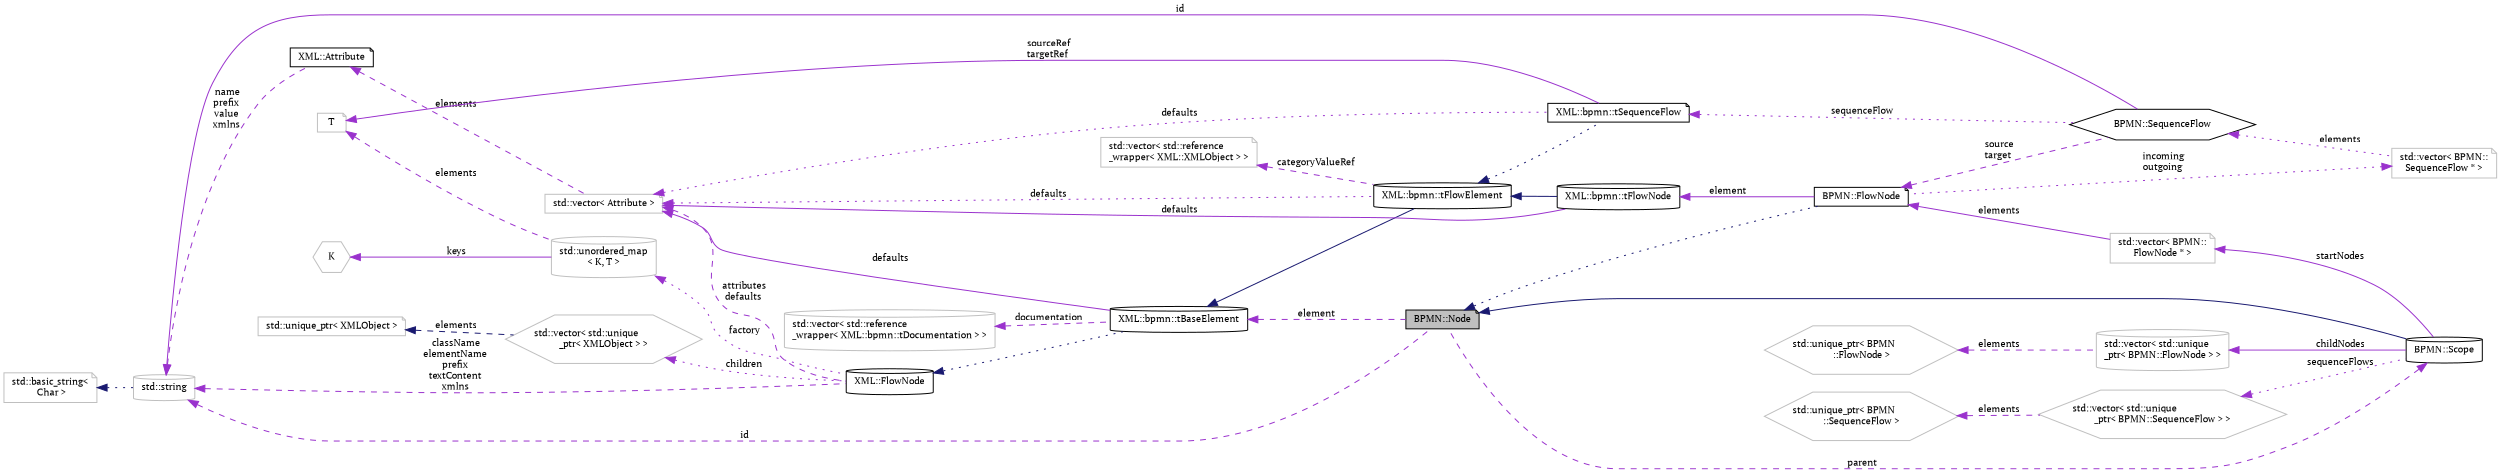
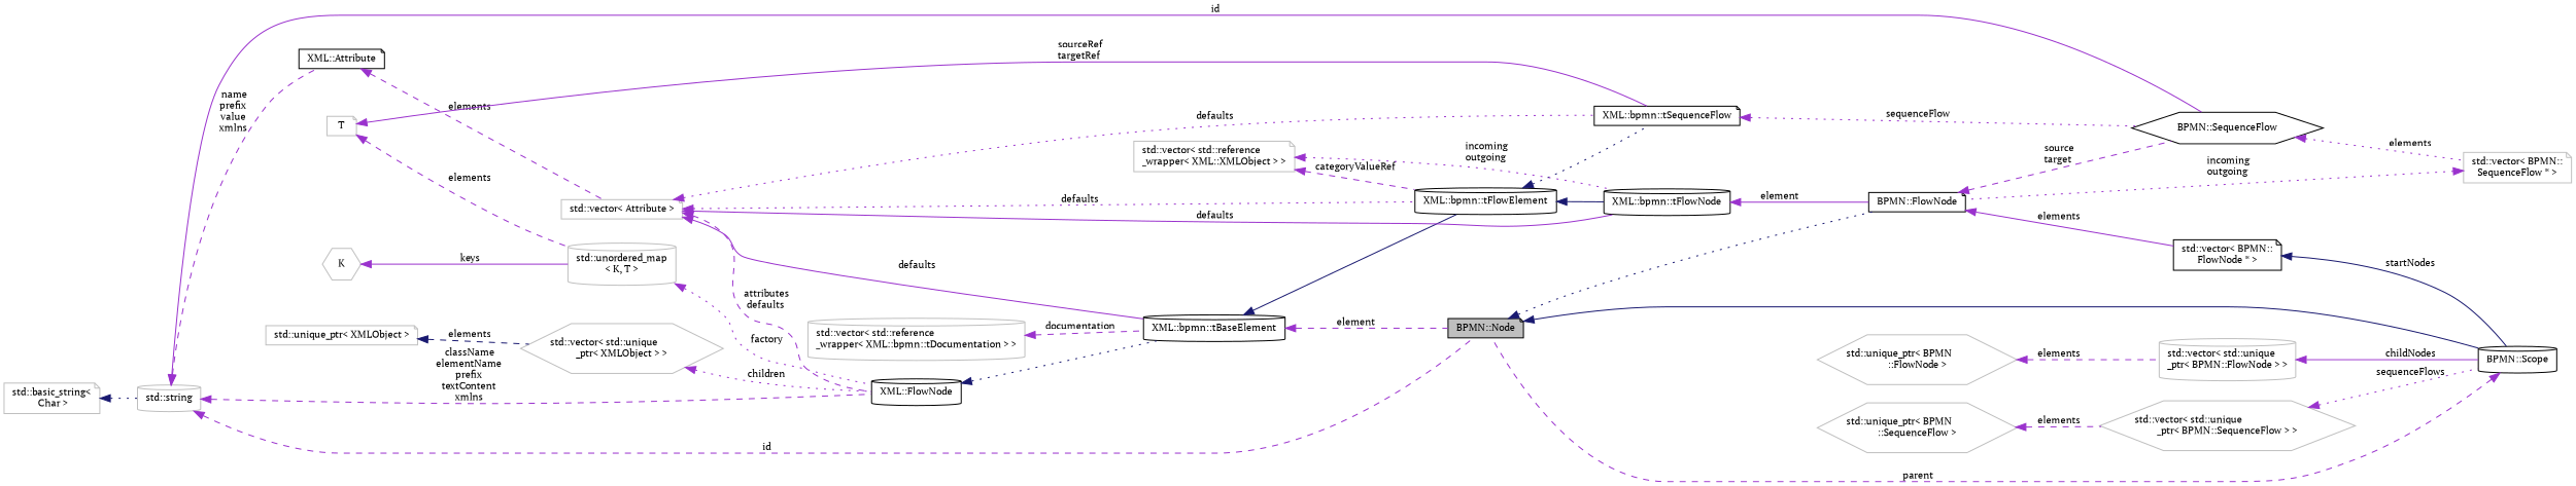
  digraph {
    fontname="PT Serif"
    rankdir=LR
    node [color=grey75 fillcolor=white fontname="PT Serif" fontsize=10 shape=note style=filled]
    edge [color=darkorchid3 dir=back fontname="PT Serif" fontsize=10 labelfontname=Helvetica labelfontsize=10 style=dashed]
    n1 [color=black fillcolor=grey75 fontcolor=black height=0.2 label="BPMN::Node" width=0.4]
    n2 [color=black height=0.2 label="BPMN::Scope" shape=cylinder width=0.4]
    n3 [color=black height=0.2 label="BPMN::FlowNode" width=0.4]
    n4 [color=black height=0.2 label="BPMN::SequenceFlow" shape=hexagon width=0.4]
-   n5 [height=0.2 label="std::vector\< BPMN::\lFlowNode * \>" width=0.4]
+   n5 [color=black height=0.2 label="std::vector\< BPMN::\lFlowNode * \>" width=0.4]
    n6 [color=black height=0.2 label="XML::bpmn::tBaseElement" shape=cylinder width=0.4]
    n7 [color=black height=0.2 label="XML::bpmn::tFlowElement" shape=cylinder width=0.4]
    n8 [color=black height=0.2 label="XML::bpmn::tSequenceFlow" width=0.4]
    n9 [color=black height=0.2 label="XML::bpmn::tFlowNode" shape=cylinder width=0.4]
    n10 [color=black height=0.2 label="XML::FlowNode" shape=cylinder width=0.4]
    n11 [height=0.2 label="std::vector\< Attribute \>" width=0.4]
    n12 [color=black height=0.2 label="XML::Attribute" width=0.4]
    n13 [height=0.2 label="std::string" shape=cylinder width=0.4]
    n14 [height=0.2 label="std::vector\< BPMN::\lSequenceFlow * \>" width=0.4]
    n15 [height=0.2 label="std::basic_string\<\l Char \>" width=0.4]
    n16 [height=0.2 label="std::vector\< std::unique\l_ptr\< XMLObject \> \>" shape=hexagon width=0.4]
    n17 [height=0.2 label="std::unique_ptr\< XMLObject \>" width=0.4]
    n18 [height=0.2 label="std::unordered_map\l\< K, T \>" shape=cylinder width=0.4]
    n19 [height=0.2 label=K shape=hexagon width=0.4]
    n20 [height=0.2 label=T width=0.4]
    n21 [height=0.2 label="std::vector\< std::reference\l_wrapper\< XML::bpmn::tDocumentation \> \>" shape=cylinder width=0.4]
    n22 [height=0.2 label="std::vector\< std::unique\l_ptr\< BPMN::FlowNode \> \>" shape=cylinder width=0.4]
    n23 [height=0.2 label="std::unique_ptr\< BPMN\l::FlowNode \>" shape=hexagon width=0.4]
    n24 [height=0.2 label="std::vector\< std::reference\l_wrapper\< XML::XMLObject \> \>" width=0.4]
    n25 [height=0.2 label="std::vector\< std::unique\l_ptr\< BPMN::SequenceFlow \> \>" shape=hexagon width=0.4]
    n26 [height=0.2 label="std::unique_ptr\< BPMN\l::SequenceFlow \>" shape=hexagon width=0.4]
    n1 -> n2 [color=midnightblue style=solid]
    n1 -> n3 [color=midnightblue style=dotted]
    n2 -> n1 [label=" parent"]
    n3 -> n4 [label=" source\ntarget"]
    n3 -> n5 [label=" elements" style=solid]
    n4 -> n14 [label=" elements" style=dotted]
-   n5 -> n2 [label=" startNodes" style=solid]
+   n5 -> n2 [color=midnightblue label=" startNodes" style=solid]
    n6 -> n1 [label=" element"]
    n6 -> n7 [color=midnightblue style=solid]
    n7 -> n8 [color=midnightblue style=dotted]
    n7 -> n9 [color=midnightblue style=solid]
    n8 -> n4 [label=" sequenceFlow" style=dotted]
    n9 -> n3 [label=" element" style=solid]
    n10 -> n6 [color=midnightblue style=dotted]
    n11 -> n6 [label=" defaults" style=solid]
    n11 -> n7 [label=" defaults" style=dotted]
    n11 -> n8 [label=" defaults" style=dotted]
    n11 -> n9 [label=" defaults" style=solid]
    n11 -> n10 [label=" attributes\ndefaults"]
    n12 -> n11 [label=" elements"]
    n13 -> n1 [label=" id"]
    n13 -> n4 [label=" id" style=solid]
    n13 -> n10 [label=" className\nelementName\nprefix\ntextContent\nxmlns"]
    n13 -> n12 [label=" name\nprefix\nvalue\nxmlns"]
    n14 -> n3 [label=" incoming\noutgoing" style=dotted]
    n15 -> n13 [color=midnightblue style=dotted]
    n16 -> n10 [label=" children" style=dotted]
    n17 -> n16 [color=midnightblue label=" elements"]
    n18 -> n10 [label=" factory" style=dotted]
    n19 -> n18 [label=" keys" style=solid]
    n20 -> n8 [label=" sourceRef\ntargetRef" style=solid]
    n20 -> n18 [label=" elements"]
    n21 -> n6 [label=" documentation"]
    n22 -> n2 [label=" childNodes" style=solid]
    n23 -> n22 [label=" elements"]
    n24 -> n7 [label=" categoryValueRef"]
+   n24 -> n9 [label=" incoming\noutgoing" style=dotted]
    n25 -> n2 [label=" sequenceFlows" style=dotted]
    n26 -> n25 [label=" elements"]
  }
